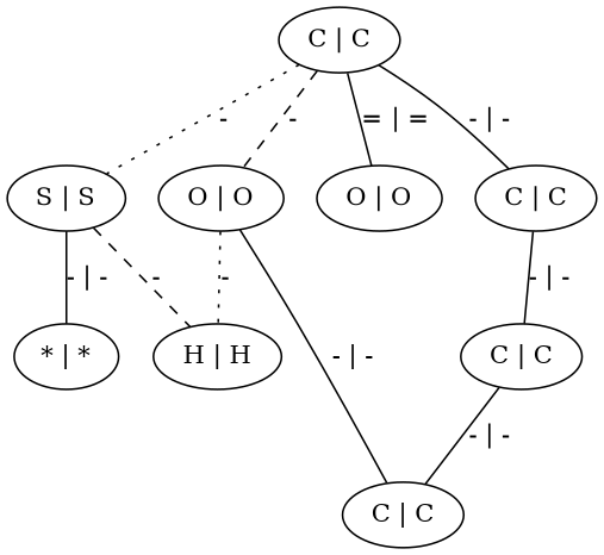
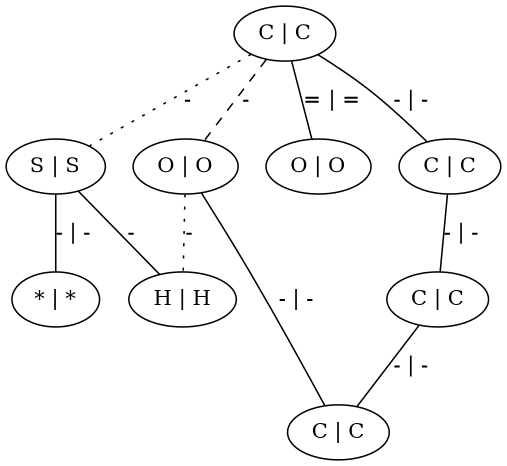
  graph {
    n1 [label="C | C"]
    n2 [label="S | S"]
    n3 [label="O | O"]
    n4 [label="O | O"]
    n5 [label="C | C"]
    n6 [label="* | *"]
    n7 [label="H | H"]
    n8 [label="C | C"]
    n9 [label="C | C"]
    n1 -- n2 [label="-" style=dotted]
    n1 -- n3 [label="-" style=dashed]
    n1 -- n4 [label="= | ="]
    n1 -- n5 [label="- | -"]
    n2 -- n6 [label="- | -"]
-   n2 -- n7 [label="-" style=dashed]
+   n2 -- n7 [label="-" style=solid]
    n3 -- n7 [label="-" style=dotted]
    n3 -- n8 [label="- | -"]
    n5 -- n9 [label="- | -"]
    n9 -- n8 [label="- | -"]
  }
